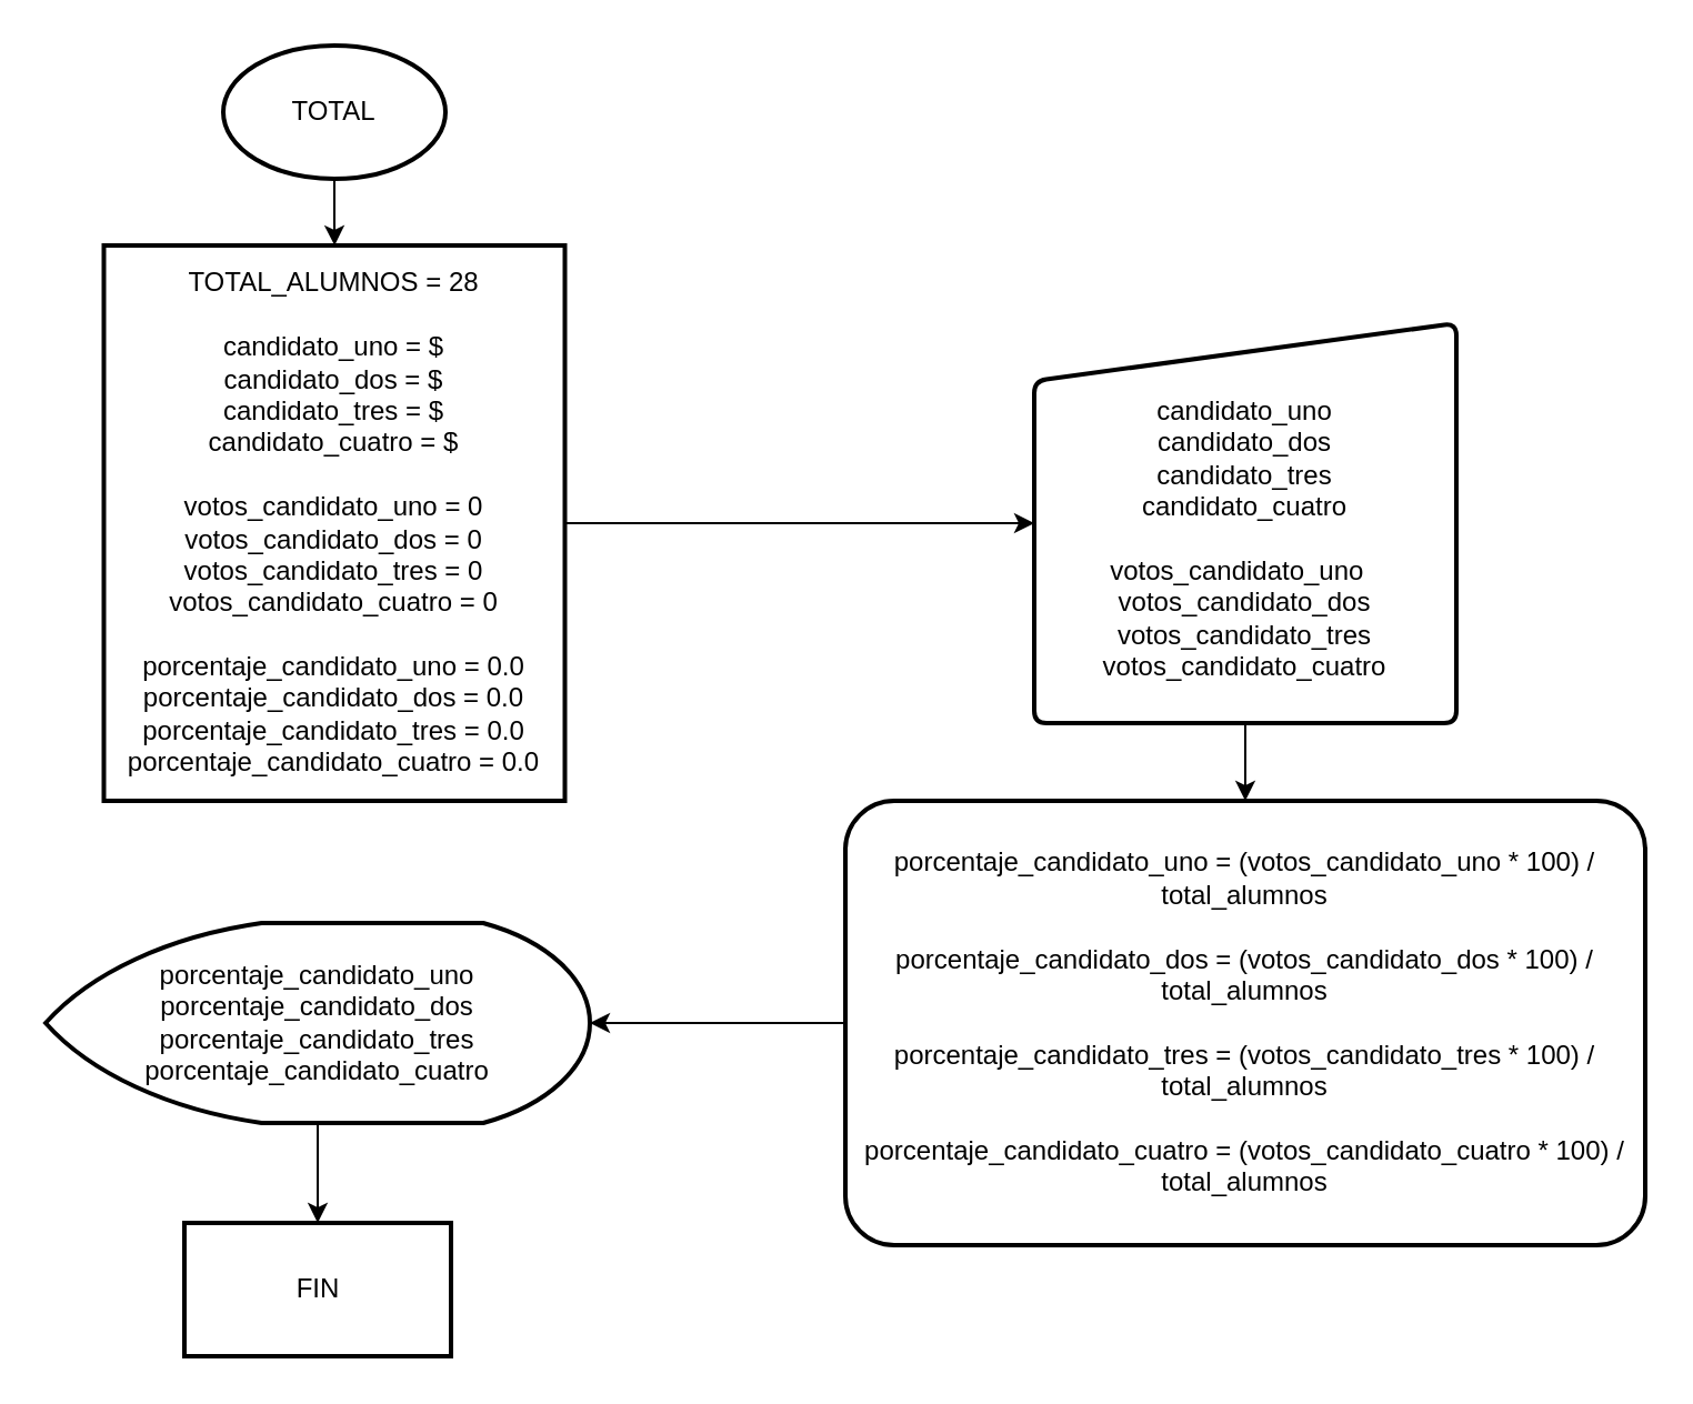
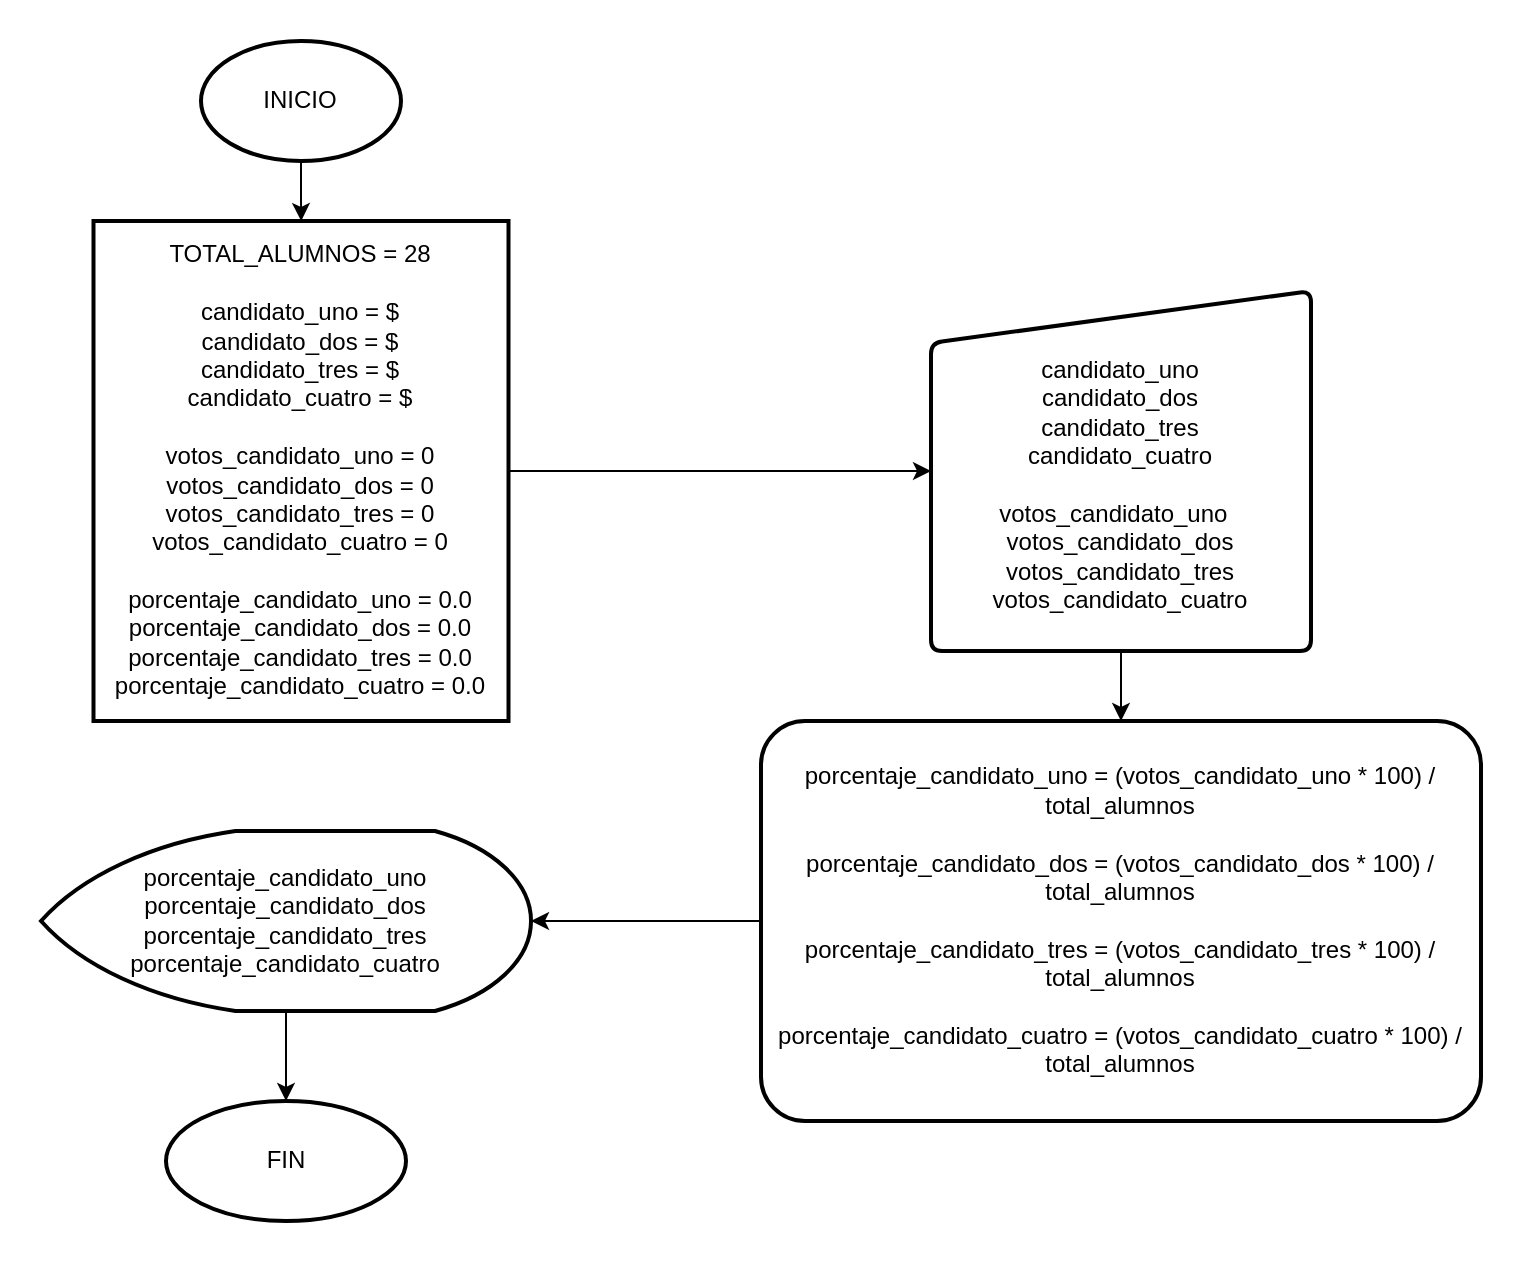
  <mxCell id="0" />
  <mxCell id="1" parent="0" />
  <mxCell id="2" value="" style="edgeStyle=orthogonalEdgeStyle;rounded=0;orthogonalLoop=1;jettySize=auto;html=1;" parent="1" source="3" target="5" edge="1"><mxGeometry relative="1" as="geometry" /></mxCell>
- <mxCell id="3" value="TOTAL" style="strokeWidth=2;html=1;shape=mxgraph.flowchart.start_1;whiteSpace=wrap;" parent="1" vertex="1"><mxGeometry x="100" y="20" width="100" height="60" as="geometry" /></mxCell>
+ <mxCell id="3" value="INICIO" style="strokeWidth=2;html=1;shape=mxgraph.flowchart.start_1;whiteSpace=wrap;" parent="1" vertex="1"><mxGeometry x="100" y="20" width="100" height="60" as="geometry" /></mxCell>
  <mxCell id="4" value="" style="edgeStyle=orthogonalEdgeStyle;rounded=0;orthogonalLoop=1;jettySize=auto;html=1;" parent="1" source="5" target="7" edge="1"><mxGeometry relative="1" as="geometry" /></mxCell>
  <mxCell id="5" value="&lt;div&gt;TOTAL_ALUMNOS = 28&lt;/div&gt;&lt;div&gt;&lt;br&gt;&lt;/div&gt;&lt;div&gt;candidato_uno = $&lt;/div&gt;&lt;div&gt;&lt;span&gt;candidato_dos = $&lt;/span&gt;&lt;/div&gt;&lt;div&gt;&lt;span&gt;candidato_tres = $&lt;/span&gt;&lt;/div&gt;&lt;div&gt;&lt;span&gt;candidato_cuatro = $&lt;/span&gt;&lt;/div&gt;&lt;div&gt;&lt;span&gt;&lt;br&gt;&lt;/span&gt;&lt;/div&gt;&lt;div&gt;&lt;span&gt;&lt;div&gt;votos_candidato_uno = 0&lt;/div&gt;&lt;div&gt;votos_candidato_dos = 0&lt;/div&gt;&lt;div&gt;votos_candidato_tres = 0&lt;/div&gt;&lt;div&gt;votos_candidato_cuatro = 0&lt;/div&gt;&lt;div&gt;&lt;br&gt;&lt;/div&gt;&lt;div&gt;&lt;div&gt;porcentaje_candidato_uno = 0.0&lt;/div&gt;&lt;div&gt;porcentaje_candidato_dos = 0.0&lt;/div&gt;&lt;div&gt;porcentaje_candidato_tres = 0.0&lt;/div&gt;&lt;div&gt;porcentaje_candidato_cuatro = 0.0&lt;/div&gt;&lt;/div&gt;&lt;/span&gt;&lt;/div&gt;" style="whiteSpace=wrap;html=1;strokeWidth=2;glass=0;rounded=0;" parent="1" vertex="1"><mxGeometry x="46.25" y="110" width="207.5" height="250" as="geometry" /></mxCell>
  <mxCell id="6" value="" style="edgeStyle=orthogonalEdgeStyle;rounded=0;orthogonalLoop=1;jettySize=auto;html=1;" parent="1" source="7" target="9" edge="1"><mxGeometry relative="1" as="geometry" /></mxCell>
  <mxCell id="7" value="&lt;font color=&quot;#000000&quot;&gt;&lt;br&gt;&lt;span style=&quot;font-family: &amp;#34;helvetica&amp;#34;&quot;&gt;candidato_uno&lt;/span&gt;&lt;br&gt;&lt;/font&gt;&lt;div style=&quot;font-family: &amp;#34;helvetica&amp;#34; ; font-size: 12px ; font-style: normal ; font-weight: 400 ; letter-spacing: normal ; text-align: center ; text-indent: 0px ; text-transform: none ; word-spacing: 0px&quot;&gt;&lt;span&gt;&lt;font color=&quot;#000000&quot;&gt;candidato_dos&lt;/font&gt;&lt;/span&gt;&lt;/div&gt;&lt;div style=&quot;font-family: &amp;#34;helvetica&amp;#34; ; font-size: 12px ; font-style: normal ; font-weight: 400 ; letter-spacing: normal ; text-align: center ; text-indent: 0px ; text-transform: none ; word-spacing: 0px&quot;&gt;&lt;span&gt;&lt;font color=&quot;#000000&quot;&gt;candidato_tres&lt;/font&gt;&lt;/span&gt;&lt;/div&gt;&lt;div style=&quot;font-family: &amp;#34;helvetica&amp;#34; ; font-size: 12px ; font-style: normal ; font-weight: 400 ; letter-spacing: normal ; text-align: center ; text-indent: 0px ; text-transform: none ; word-spacing: 0px&quot;&gt;&lt;span&gt;&lt;font color=&quot;#000000&quot;&gt;candidato_cuatro&lt;/font&gt;&lt;/span&gt;&lt;/div&gt;&lt;div style=&quot;font-family: &amp;#34;helvetica&amp;#34; ; font-size: 12px ; font-style: normal ; font-weight: 400 ; letter-spacing: normal ; text-align: center ; text-indent: 0px ; text-transform: none ; word-spacing: 0px&quot;&gt;&lt;span&gt;&lt;font color=&quot;#000000&quot;&gt;&lt;br&gt;&lt;/font&gt;&lt;/span&gt;&lt;/div&gt;&lt;div style=&quot;font-family: &amp;#34;helvetica&amp;#34; ; font-size: 12px ; font-style: normal ; font-weight: 400 ; letter-spacing: normal ; text-align: center ; text-indent: 0px ; text-transform: none ; word-spacing: 0px&quot;&gt;&lt;div&gt;&lt;font color=&quot;#000000&quot;&gt;votos_candidato_uno&lt;span&gt;&amp;nbsp;&amp;nbsp;&lt;/span&gt;&lt;/font&gt;&lt;/div&gt;&lt;div&gt;&lt;font color=&quot;#000000&quot;&gt;votos_candidato_dos&lt;/font&gt;&lt;/div&gt;&lt;div&gt;&lt;font color=&quot;#000000&quot;&gt;votos_candidato_tres&lt;/font&gt;&lt;/div&gt;&lt;div&gt;&lt;font color=&quot;#000000&quot;&gt;votos_candidato_cuatro&lt;/font&gt;&lt;/div&gt;&lt;/div&gt;" style="html=1;strokeWidth=2;shape=manualInput;whiteSpace=wrap;rounded=1;size=26;arcSize=11;" parent="1" vertex="1"><mxGeometry x="465" y="145" width="190" height="180" as="geometry" /></mxCell>
  <mxCell id="8" style="edgeStyle=orthogonalEdgeStyle;rounded=0;orthogonalLoop=1;jettySize=auto;html=1;" parent="1" source="9" target="11" edge="1"><mxGeometry relative="1" as="geometry" /></mxCell>
  <mxCell id="9" value="porcentaje_candidato_uno = (votos_candidato_uno * 100) / total_alumnos&lt;br&gt;&lt;br&gt;porcentaje_candidato_dos = (votos_candidato_dos * 100) / total_alumnos&lt;br&gt;&lt;br&gt;porcentaje_candidato_tres = (votos_candidato_tres * 100) / total_alumnos&lt;br&gt;&lt;br&gt;porcentaje_candidato_cuatro = (votos_candidato_cuatro * 100) / total_alumnos" style="whiteSpace=wrap;html=1;rounded=1;strokeWidth=2;arcSize=11;" parent="1" vertex="1"><mxGeometry x="380" y="360" width="360" height="200" as="geometry" /></mxCell>
  <mxCell id="10" value="" style="edgeStyle=orthogonalEdgeStyle;rounded=0;orthogonalLoop=1;jettySize=auto;html=1;" parent="1" source="11" target="12" edge="1"><mxGeometry relative="1" as="geometry" /></mxCell>
  <mxCell id="11" value="porcentaje_candidato_uno&#10;porcentaje_candidato_dos&#10;porcentaje_candidato_tres&#10;porcentaje_candidato_cuatro" style="strokeWidth=2;html=1;shape=mxgraph.flowchart.display;whiteSpace=wrap;" parent="1" vertex="1"><mxGeometry x="20" y="415" width="245" height="90" as="geometry" /></mxCell>
- <mxCell id="12" value="FIN" style="whiteSpace=wrap;html=1;strokeWidth=2;rounded=0;" parent="1" vertex="1"><mxGeometry x="82.5" y="550" width="120" height="60" as="geometry" /></mxCell>
+ <mxCell id="12" value="FIN" style="ellipse;whiteSpace=wrap;html=1;strokeWidth=2;" parent="1" vertex="1"><mxGeometry x="82.5" y="550" width="120" height="60" as="geometry" /></mxCell>
